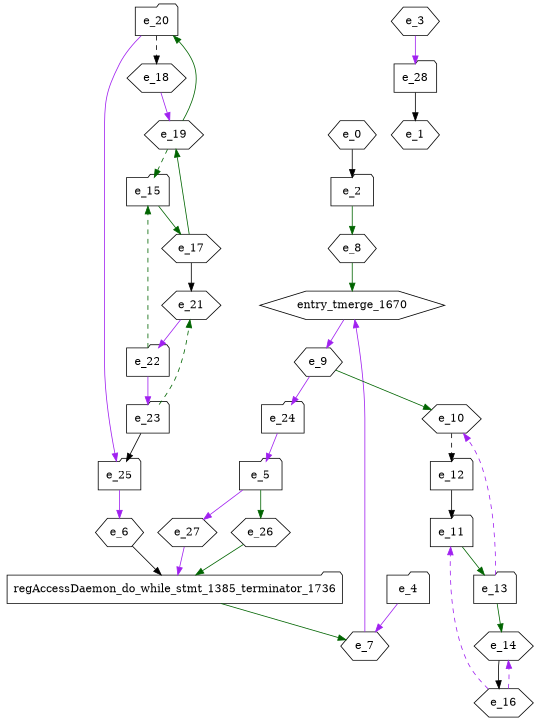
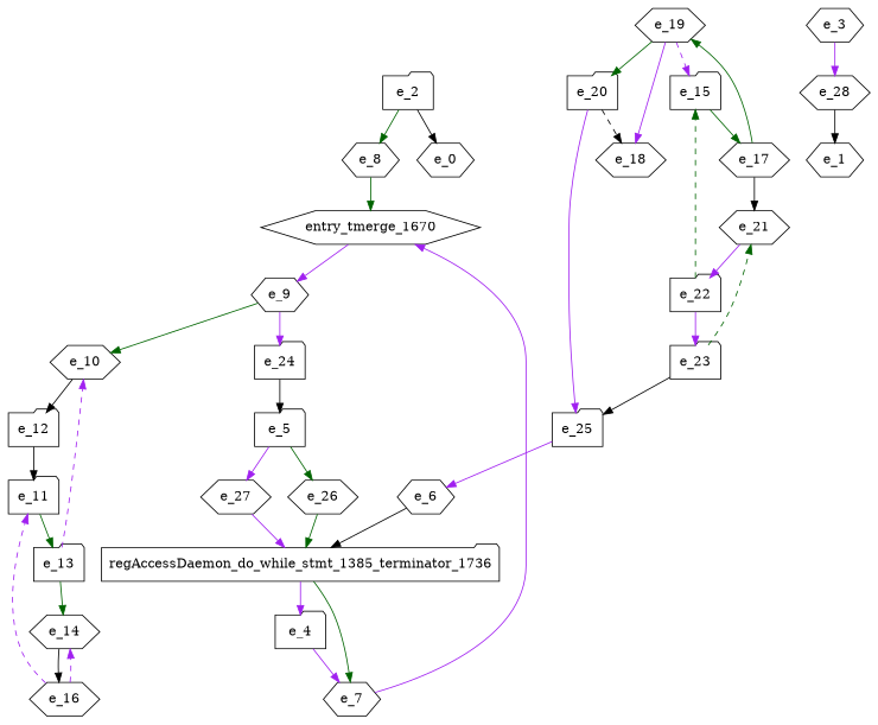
  digraph {
    node [shape=hexagon]
    edge [color=purple]
    e_2 [shape=folder]
    e_8
    e_0
    entry_tmerge_1670
    e_3
-   e_28 [shape=folder]
+   e_28
    e_1
    e_4 [shape=folder]
    e_7
    e_5 [shape=folder]
    e_26
    e_27
    regAccessDaemon_do_while_stmt_1385_terminator_1736 [shape=folder]
    e_6
    e_9
    e_10
    e_24 [shape=folder]
    e_12 [shape=folder]
    e_11 [shape=folder]
    e_13 [shape=folder]
    e_14
    e_16
    e_15 [shape=folder]
    e_17
    e_21
    e_19
    e_18
    e_22 [shape=folder]
    e_20 [shape=folder]
    e_25 [shape=folder]
    e_23 [shape=folder]
    e_2 -> e_8 [color=darkgreen]
    e_8 -> entry_tmerge_1670 [color=darkgreen]
-   e_0 -> e_2 [color=black]
+   e_2 -> e_0 [color=black]
    entry_tmerge_1670 -> e_9
    e_3 -> e_28
    e_28 -> e_1 [color=black]
    e_4 -> e_7
    e_7 -> entry_tmerge_1670
    e_5 -> e_26 [color=darkgreen]
    e_5 -> e_27
    e_26 -> regAccessDaemon_do_while_stmt_1385_terminator_1736 [color=darkgreen]
    e_27 -> regAccessDaemon_do_while_stmt_1385_terminator_1736
+   regAccessDaemon_do_while_stmt_1385_terminator_1736 -> e_4
    regAccessDaemon_do_while_stmt_1385_terminator_1736 -> e_7 [color=darkgreen]
    e_6 -> regAccessDaemon_do_while_stmt_1385_terminator_1736 [color=black]
    e_9 -> e_10 [color=darkgreen]
    e_9 -> e_24
-   e_10 -> e_12 [color=black style=dashed]
-   e_24 -> e_5
+   e_10 -> e_12 [color=black]
+   e_24 -> e_5 [color=black]
    e_12 -> e_11 [color=black]
    e_11 -> e_13 [color=darkgreen]
    e_13 -> e_10 [style=dashed]
    e_13 -> e_14 [color=darkgreen]
    e_14 -> e_16 [color=black]
    e_16 -> e_11 [style=dashed]
    e_16 -> e_14 [style=dashed]
    e_15 -> e_17 [color=darkgreen]
    e_17 -> e_21 [color=black]
    e_17 -> e_19 [color=darkgreen]
    e_21 -> e_22
-   e_19 -> e_15 [color=darkgreen style=dashed]
+   e_19 -> e_15 [style=dashed]
    e_19 -> e_20 [color=darkgreen]
-   e_18 -> e_19
+   e_19 -> e_18
    e_22 -> e_15 [color=darkgreen style=dashed]
    e_22 -> e_23
    e_20 -> e_18 [color=black style=dashed]
    e_20 -> e_25
    e_25 -> e_6
    e_23 -> e_21 [color=darkgreen style=dashed]
    e_23 -> e_25 [color=black]
  }
